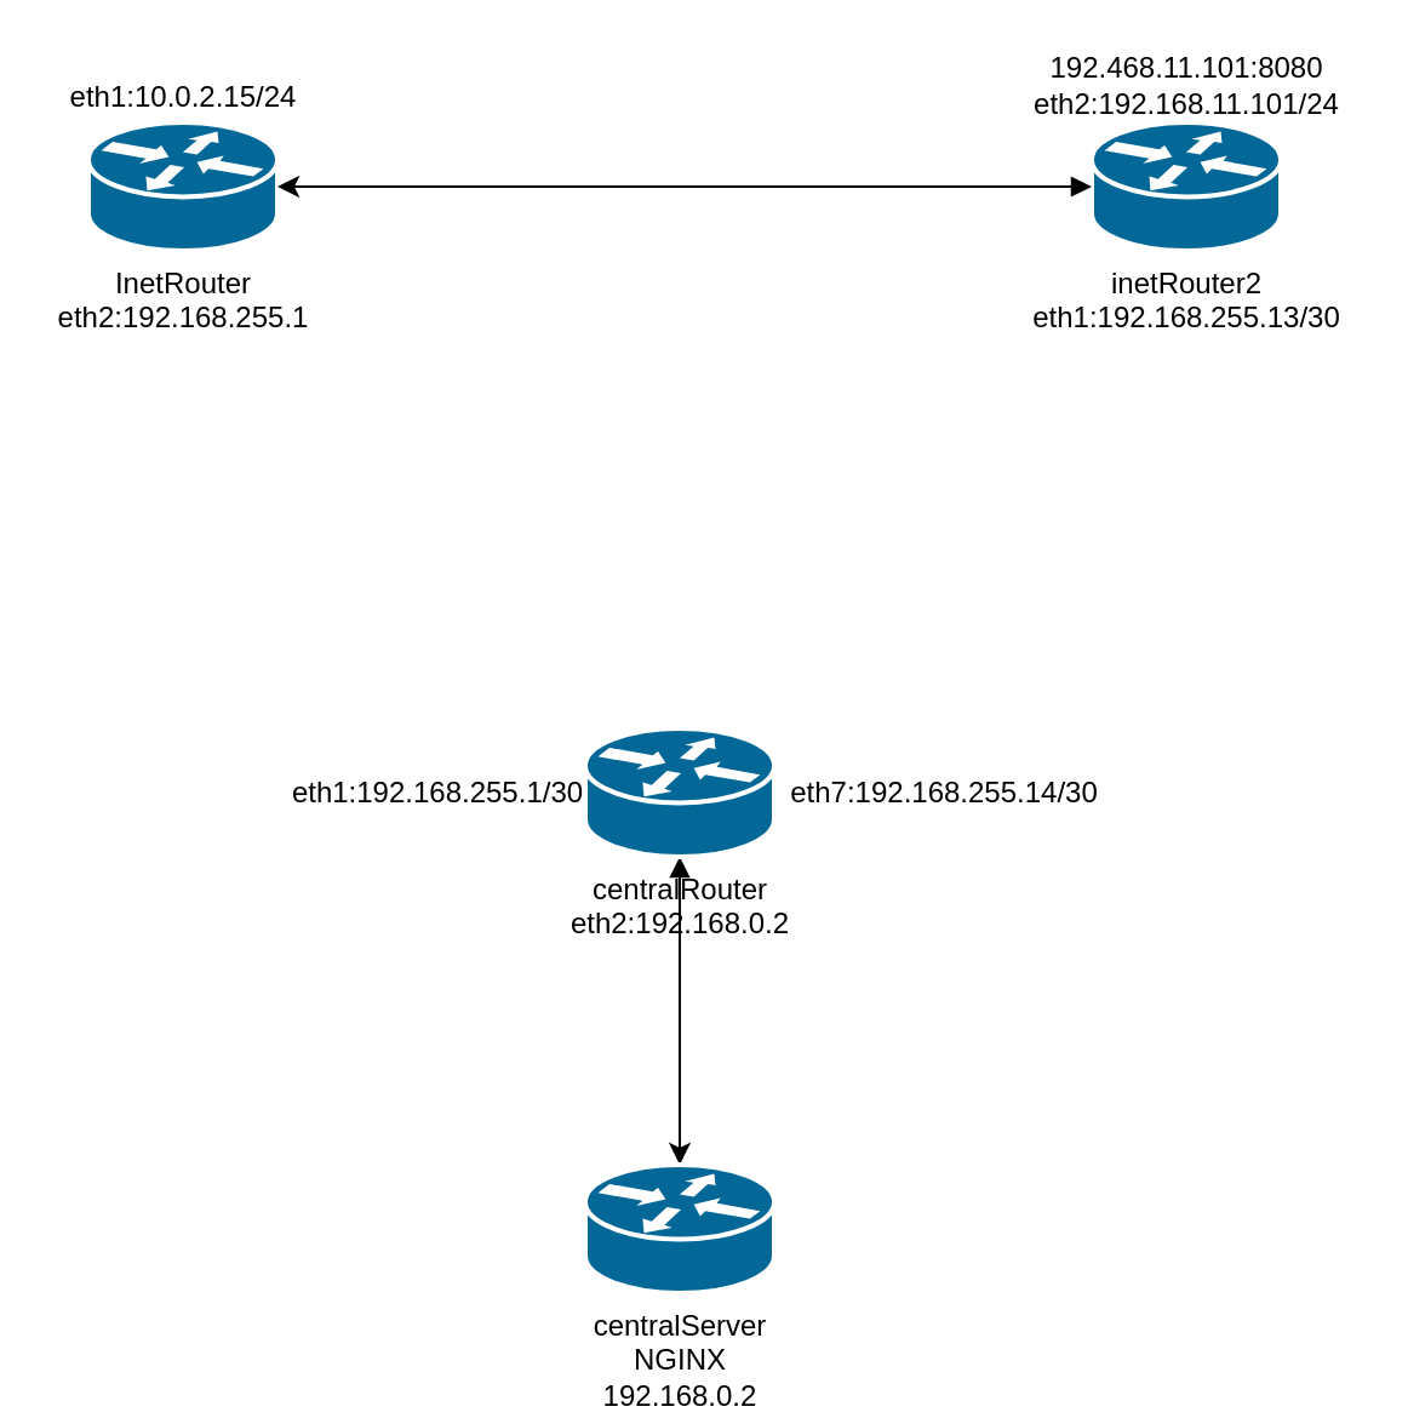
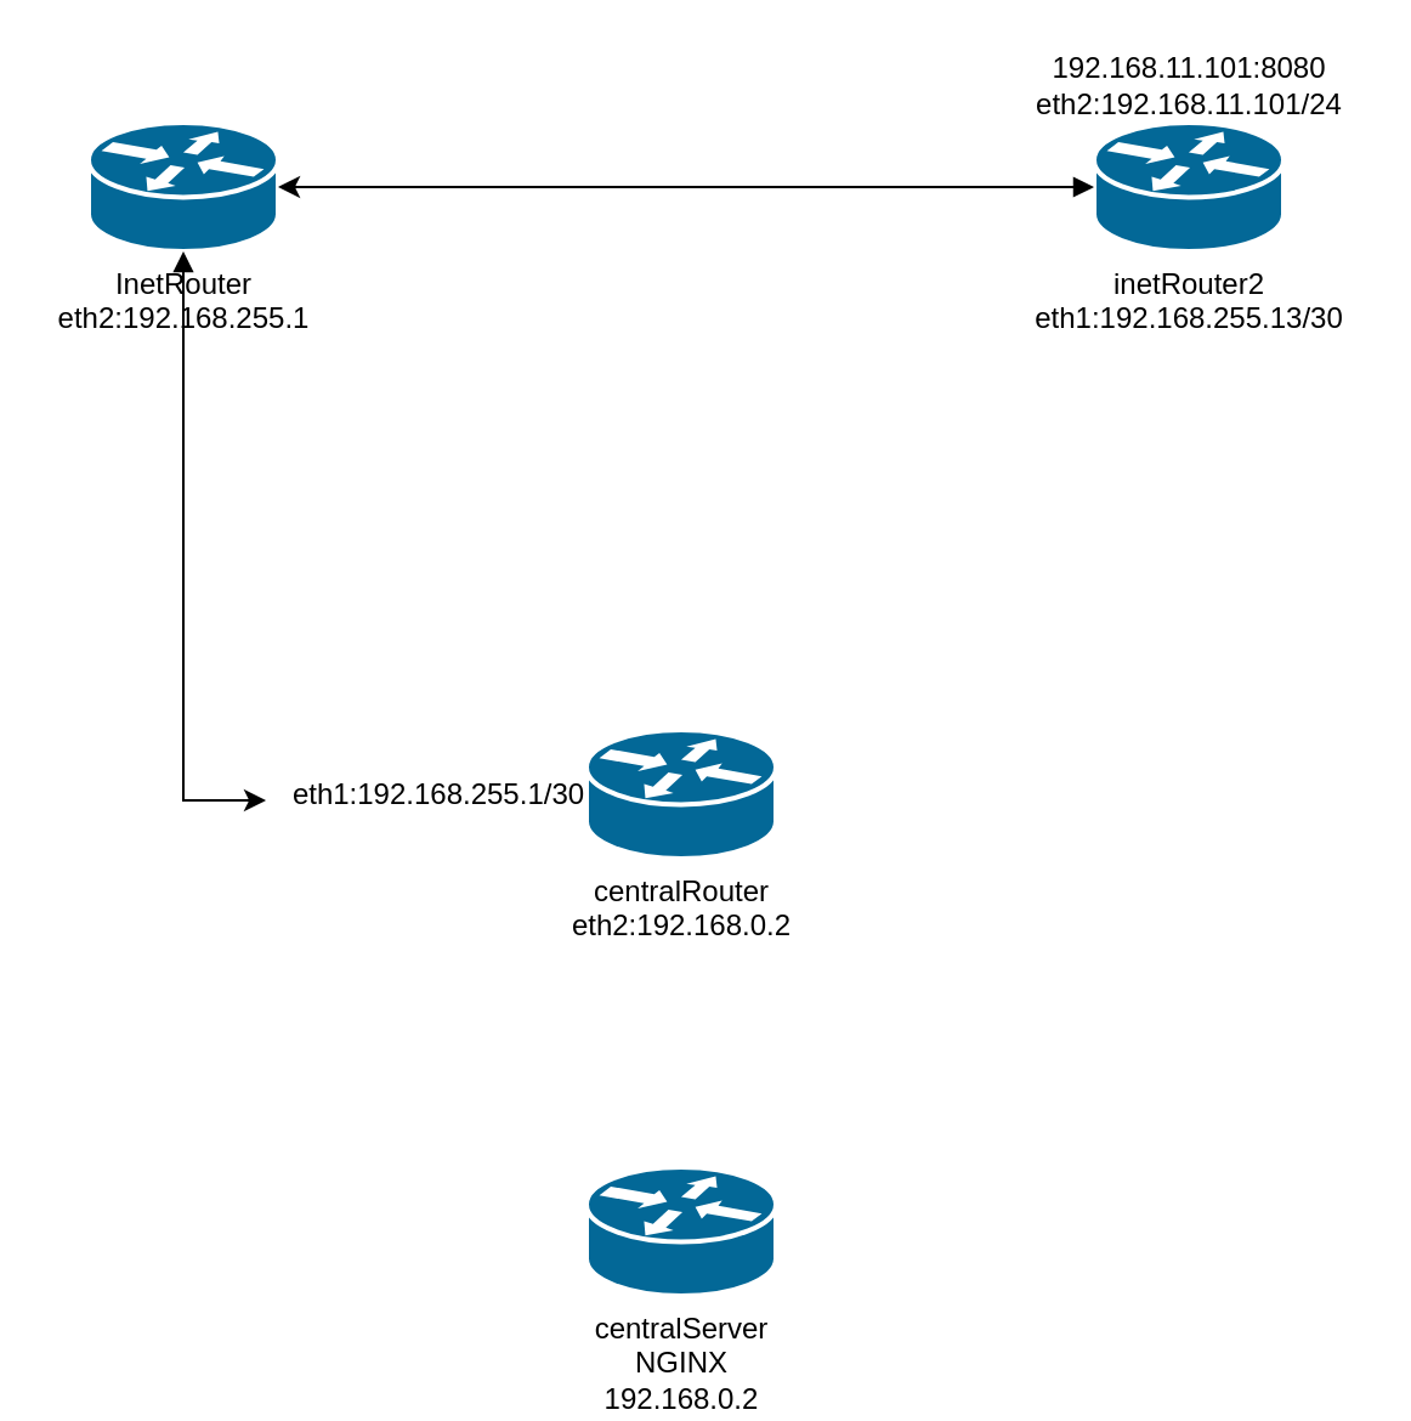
  <mxCell id="0" />
  <mxCell id="1" parent="0" />
  <mxCell id="2" value="" style="group" parent="1" vertex="1" connectable="0"><mxGeometry x="450" y="30" width="109" height="73" as="geometry" /></mxCell>
  <mxCell id="3" value="inetRouter2&lt;br&gt;eth1:192.168.255.13/30" style="shape=mxgraph.cisco.routers.router;html=1;pointerEvents=1;dashed=0;fillColor=#036897;strokeColor=#ffffff;strokeWidth=2;verticalLabelPosition=bottom;verticalAlign=top;align=center;outlineConnect=0;" parent="2" vertex="1"><mxGeometry y="20" width="78" height="53" as="geometry" /></mxCell>
- <mxCell id="4" value="192.468.11.101:8080&lt;br&gt;eth2:192.168.11.101/24" style="text;html=1;resizable=0;autosize=1;align=center;verticalAlign=middle;points=[];fillColor=none;strokeColor=none;rounded=0;" parent="2" vertex="1"><mxGeometry x="-31" y="-10" width="140" height="30" as="geometry" /></mxCell>
- <mxCell id="5" style="edgeStyle=orthogonalEdgeStyle;rounded=0;orthogonalLoop=1;jettySize=auto;html=1;startArrow=block;startFill=1;" parent="1" source="6" target="14" edge="1"><mxGeometry relative="1" as="geometry" /></mxCell>
+ <mxCell id="4" value="192.168.11.101:8080&lt;br&gt;eth2:192.168.11.101/24" style="text;html=1;resizable=0;autosize=1;align=center;verticalAlign=middle;points=[];fillColor=none;strokeColor=none;rounded=0;" parent="2" vertex="1"><mxGeometry x="-31" y="-10" width="140" height="30" as="geometry" /></mxCell>
  <mxCell id="6" value="centralRouter&lt;br&gt;eth2:192.168.0.2" style="shape=mxgraph.cisco.routers.router;html=1;pointerEvents=1;dashed=0;fillColor=#036897;strokeColor=#ffffff;strokeWidth=2;verticalLabelPosition=bottom;verticalAlign=top;align=center;outlineConnect=0;" parent="1" vertex="1"><mxGeometry x="241" y="300" width="78" height="53" as="geometry" /></mxCell>
  <mxCell id="7" value="" style="group" parent="1" vertex="1" connectable="0"><mxGeometry x="20" y="30" width="110" height="73" as="geometry" /></mxCell>
  <mxCell id="8" value="InetRouter&lt;br&gt;eth2:192.168.255.1" style="shape=mxgraph.cisco.routers.router;html=1;pointerEvents=1;dashed=0;fillColor=#036897;strokeColor=#ffffff;strokeWidth=2;verticalLabelPosition=bottom;verticalAlign=top;align=center;outlineConnect=0;" parent="7" vertex="1"><mxGeometry x="16" y="20" width="78" height="53" as="geometry" /></mxCell>
- <mxCell id="9" value="eth1:10.0.2.15/24" style="text;html=1;resizable=0;autosize=1;align=center;verticalAlign=middle;points=[];fillColor=none;strokeColor=none;rounded=0;" parent="7" vertex="1"><mxGeometry width="110" height="20" as="geometry" /></mxCell>
- <mxCell id="10" value="eth7:192.168.255.14/30" style="text;html=1;resizable=0;autosize=1;align=center;verticalAlign=middle;points=[];fillColor=none;strokeColor=none;rounded=0;" parent="1" vertex="1"><mxGeometry x="319" y="316.5" width="140" height="20" as="geometry" /></mxCell>
  <mxCell id="11" value="eth1:192.168.255.1/30" style="text;html=1;resizable=0;autosize=1;align=center;verticalAlign=middle;points=[];fillColor=none;strokeColor=none;rounded=0;" parent="1" vertex="1"><mxGeometry x="110" y="316.5" width="140" height="20" as="geometry" /></mxCell>
+ <mxCell id="12" style="edgeStyle=orthogonalEdgeStyle;rounded=0;orthogonalLoop=1;jettySize=auto;html=1;entryX=-0.007;entryY=0.625;entryDx=0;entryDy=0;entryPerimeter=0;startArrow=block;startFill=1;" parent="1" source="8" target="11" edge="1"><mxGeometry relative="1" as="geometry" /></mxCell>
  <mxCell id="13" style="edgeStyle=orthogonalEdgeStyle;rounded=0;orthogonalLoop=1;jettySize=auto;html=1;startArrow=block;startFill=1;" parent="1" source="3" target="8" edge="1"><mxGeometry relative="1" as="geometry" /></mxCell>
  <mxCell id="14" value="centralServer&lt;br&gt;NGINX&lt;br&gt;192.168.0.2" style="shape=mxgraph.cisco.routers.router;html=1;pointerEvents=1;dashed=0;fillColor=#036897;strokeColor=#ffffff;strokeWidth=2;verticalLabelPosition=bottom;verticalAlign=top;align=center;outlineConnect=0;" parent="1" vertex="1"><mxGeometry x="241" y="480" width="78" height="53" as="geometry" /></mxCell>
